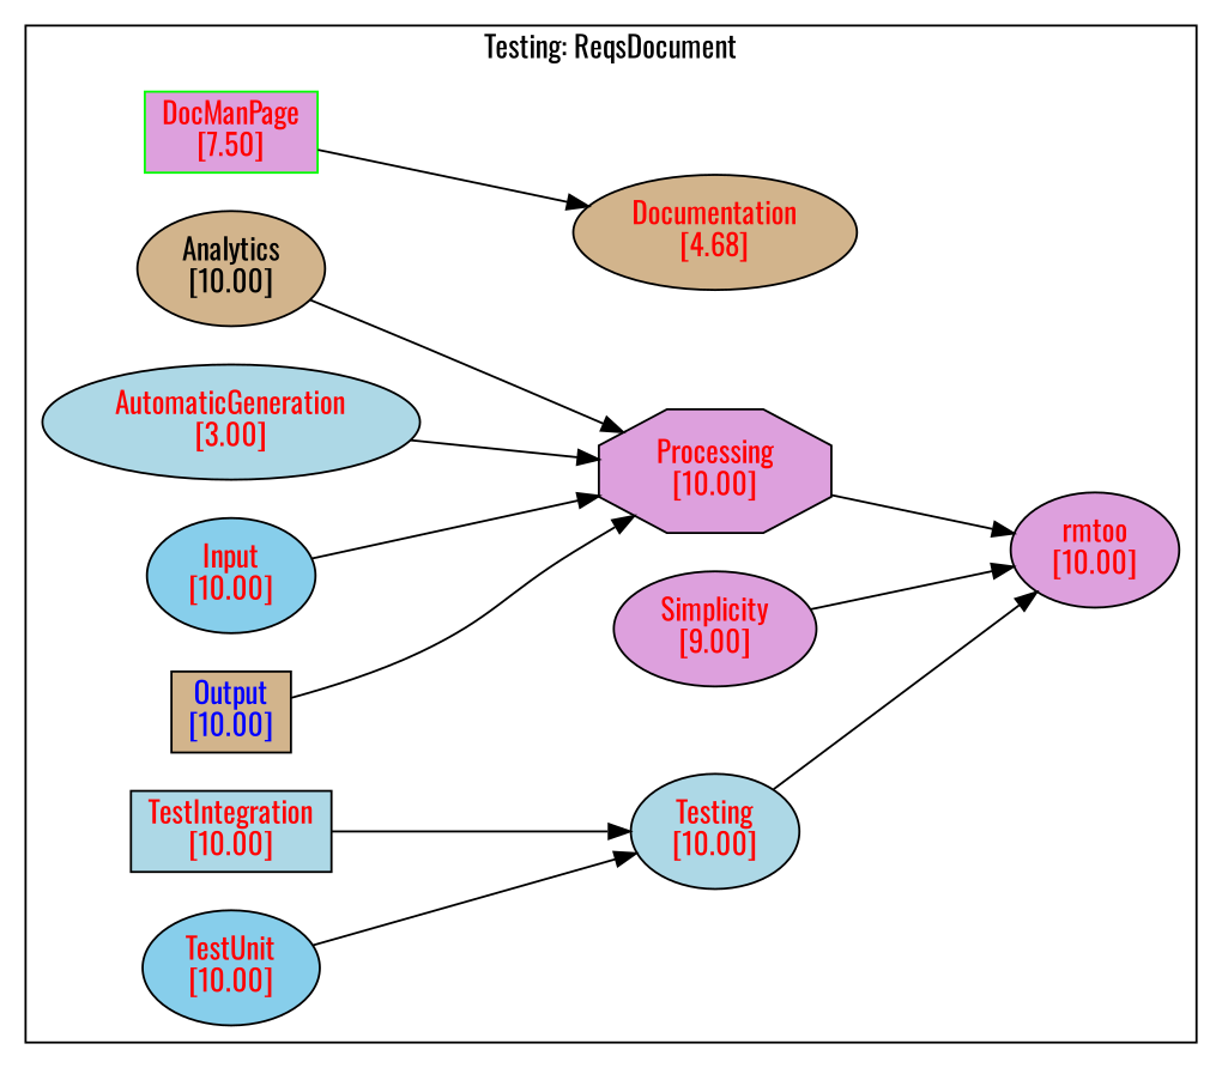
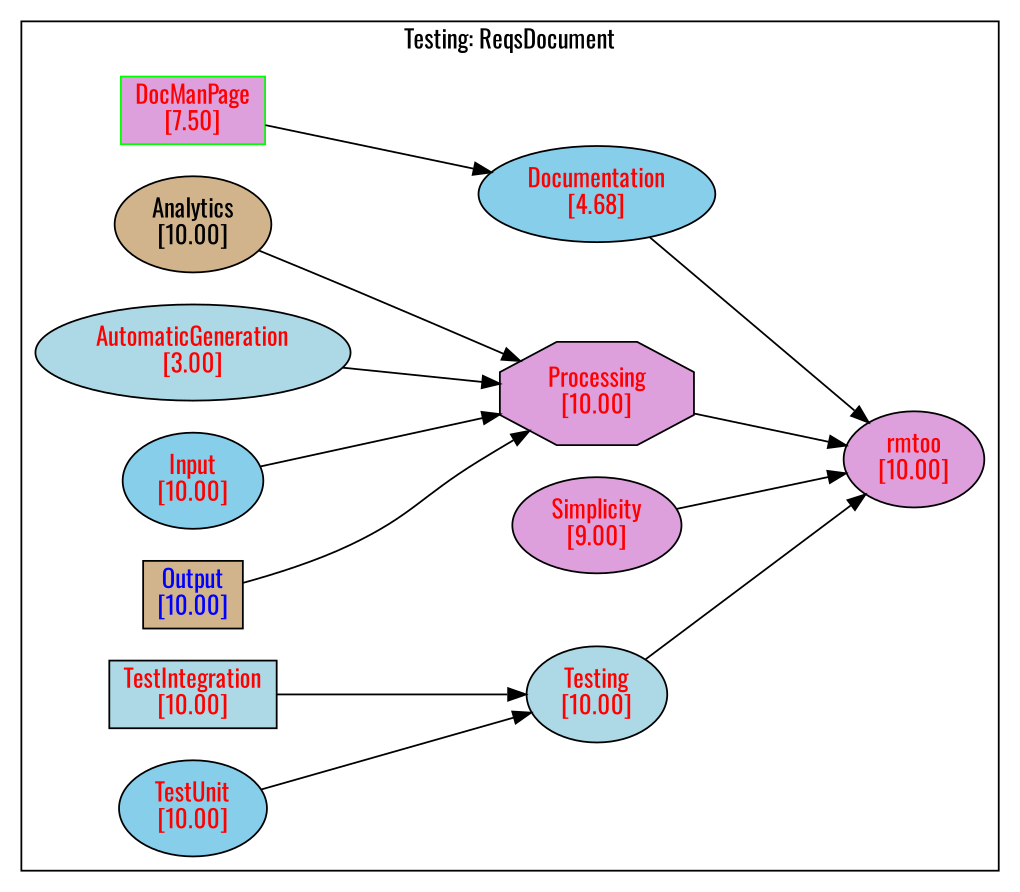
  digraph {
    fontname=Oswald
    mclimit=10.0
    nslimit=10.0
    rankdir=LR
    ranksep=1
    node [fillcolor=plum fontname=Oswald style=filled fontcolor=red]
    edge [fontname=Oswald]
    n1 [fillcolor=tan label="Analytics\n[10.00]" fontcolor=""]
    n2 [fillcolor=lightblue label="AutomaticGeneration\n[3.00]"]
    n3 [color=green label="DocManPage\n[7.50]" shape=box]
-   n4 [fillcolor=tan label="Documentation\n[4.68]"]
+   n4 [fillcolor=skyblue label="Documentation\n[4.68]"]
    n5 [fillcolor=skyblue label="Input\n[10.00]"]
    n6 [fillcolor=tan fontcolor=blue label="Output\n[10.00]" shape=box]
    n7 [label="Processing\n[10.00]" shape=octagon]
    n8 [label="Simplicity\n[9.00]"]
    n9 [fillcolor=lightblue label="TestIntegration\n[10.00]" shape=box]
    n10 [fillcolor=skyblue label="TestUnit\n[10.00]"]
    n11 [fillcolor=lightblue label="Testing\n[10.00]"]
    n12 [label="rmtoo\n[10.00]"]
    subgraph cluster_1 {
      label="Testing: ReqsDocument"
      n1
      n2
      n3
      n4
      n5
      n6
      n7
      n8
      n9
      n10
      n11
      n12
    }
    n1 -> n7
    n2 -> n7
    n3 -> n4
+   n4 -> n12
    n5 -> n7
    n6 -> n7
    n7 -> n12
    n8 -> n12
    n9 -> n11
    n10 -> n11
    n11 -> n12
  }
